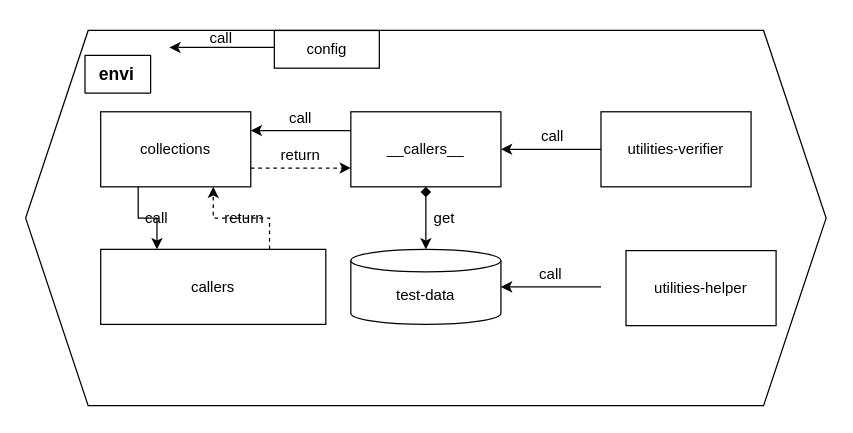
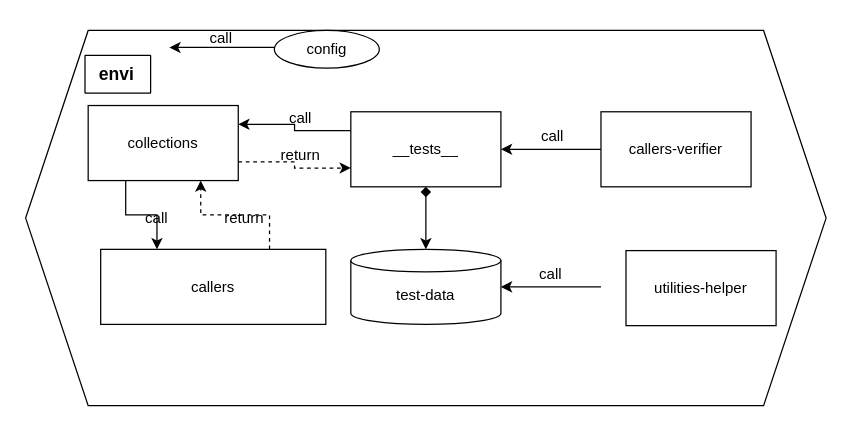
  <mxCell id="0" />
  <mxCell id="1" parent="0" />
  <mxCell id="2" value="" style="group" vertex="1" connectable="0" parent="1"><mxGeometry x="20" y="20.002" width="640" height="303.768" as="geometry" /></mxCell>
  <mxCell id="3" value="test-data" style="shape=cylinder3;whiteSpace=wrap;html=1;boundedLbl=1;backgroundOutline=1;size=9;" parent="2" vertex="1"><mxGeometry x="260" y="178.768" width="120" height="60" as="geometry" /></mxCell>
- <mxCell id="4" value="collections" style="rounded=0;whiteSpace=wrap;html=1;" parent="2" vertex="1"><mxGeometry x="60" y="68.768" width="120" height="60" as="geometry" /></mxCell>
+ <mxCell id="4" value="collections" style="rounded=0;whiteSpace=wrap;html=1;" parent="2" vertex="1"><mxGeometry x="50" y="63.768" width="120" height="60" as="geometry" /></mxCell>
  <mxCell id="5" style="edgeStyle=orthogonalEdgeStyle;rounded=0;orthogonalLoop=1;jettySize=auto;html=1;exitX=0.75;exitY=0;exitDx=0;exitDy=0;entryX=0.75;entryY=1;entryDx=0;entryDy=0;dashed=1;" parent="2" source="6" target="4" edge="1"><mxGeometry relative="1" as="geometry" /></mxCell>
  <mxCell id="6" value="callers" style="rounded=0;whiteSpace=wrap;html=1;" parent="2" vertex="1"><mxGeometry x="60" y="178.768" width="180" height="60" as="geometry" /></mxCell>
  <mxCell id="7" style="edgeStyle=orthogonalEdgeStyle;rounded=0;orthogonalLoop=1;jettySize=auto;html=1;exitX=0.25;exitY=1;exitDx=0;exitDy=0;entryX=0.25;entryY=0;entryDx=0;entryDy=0;" parent="2" source="4" target="6" edge="1"><mxGeometry relative="1" as="geometry" /></mxCell>
  <mxCell id="8" style="edgeStyle=orthogonalEdgeStyle;rounded=0;orthogonalLoop=1;jettySize=auto;html=1;exitX=0;exitY=0.25;exitDx=0;exitDy=0;entryX=1;entryY=0.25;entryDx=0;entryDy=0;" parent="2" source="9" target="4" edge="1"><mxGeometry relative="1" as="geometry" /></mxCell>
- <mxCell id="9" value="__callers__" style="rounded=0;whiteSpace=wrap;html=1;" parent="2" vertex="1"><mxGeometry x="260" y="68.768" width="120" height="60" as="geometry" /></mxCell>
+ <mxCell id="9" value="__tests__" style="rounded=0;whiteSpace=wrap;html=1;" parent="2" vertex="1"><mxGeometry x="260" y="68.768" width="120" height="60" as="geometry" /></mxCell>
  <mxCell id="10" style="edgeStyle=orthogonalEdgeStyle;rounded=0;orthogonalLoop=1;jettySize=auto;html=1;exitX=0.5;exitY=0;exitDx=0;exitDy=0;exitPerimeter=0;entryX=0.5;entryY=1;entryDx=0;entryDy=0;startArrow=classic;startFill=1;endArrow=diamond;" parent="2" source="3" target="9" edge="1"><mxGeometry relative="1" as="geometry" /></mxCell>
  <mxCell id="11" style="edgeStyle=orthogonalEdgeStyle;rounded=0;orthogonalLoop=1;jettySize=auto;html=1;exitX=1;exitY=0.75;exitDx=0;exitDy=0;entryX=0;entryY=0.75;entryDx=0;entryDy=0;dashed=1;" parent="2" source="4" target="9" edge="1"><mxGeometry relative="1" as="geometry" /></mxCell>
  <mxCell id="12" value="call" style="text;html=1;strokeColor=none;fillColor=none;align=center;verticalAlign=middle;whiteSpace=wrap;rounded=0;" parent="2" vertex="1"><mxGeometry x="190" y="58.768" width="60" height="30" as="geometry" /></mxCell>
  <mxCell id="13" value="return" style="text;html=1;strokeColor=none;fillColor=none;align=center;verticalAlign=middle;whiteSpace=wrap;rounded=0;" parent="2" vertex="1"><mxGeometry x="190" y="88.768" width="60" height="30" as="geometry" /></mxCell>
  <mxCell id="14" value="call" style="text;html=1;strokeColor=none;fillColor=none;align=center;verticalAlign=middle;whiteSpace=wrap;rounded=0;" parent="2" vertex="1"><mxGeometry x="70" y="138.768" width="70" height="30" as="geometry" /></mxCell>
  <mxCell id="15" value="return" style="text;html=1;strokeColor=none;fillColor=none;align=center;verticalAlign=middle;whiteSpace=wrap;rounded=0;" parent="2" vertex="1"><mxGeometry x="140" y="138.768" width="70" height="30" as="geometry" /></mxCell>
- <mxCell id="16" value="get" style="text;html=1;strokeColor=none;fillColor=none;align=center;verticalAlign=middle;whiteSpace=wrap;rounded=0;" parent="2" vertex="1"><mxGeometry x="310" y="133.768" width="50" height="40" as="geometry" /></mxCell>
- <mxCell id="17" value="utilities-verifier" style="rounded=0;whiteSpace=wrap;html=1;" parent="2" vertex="1"><mxGeometry x="460" y="68.768" width="120" height="60" as="geometry" /></mxCell>
+ <mxCell id="17" value="callers-verifier" style="rounded=0;whiteSpace=wrap;html=1;" parent="2" vertex="1"><mxGeometry x="460" y="68.768" width="120" height="60" as="geometry" /></mxCell>
  <mxCell id="18" value="" style="group" vertex="1" connectable="0" parent="2"><mxGeometry x="380" y="183.768" width="80" height="30" as="geometry" /></mxCell>
  <mxCell id="19" style="edgeStyle=orthogonalEdgeStyle;rounded=0;orthogonalLoop=1;jettySize=auto;html=1;exitX=0;exitY=0.25;exitDx=0;exitDy=0;entryX=1;entryY=0.25;entryDx=0;entryDy=0;" edge="1" parent="18"><mxGeometry relative="1" as="geometry"><mxPoint x="80" y="25" as="sourcePoint" /><mxPoint y="25" as="targetPoint" /></mxGeometry></mxCell>
  <mxCell id="20" value="call" style="text;html=1;strokeColor=none;fillColor=none;align=center;verticalAlign=middle;whiteSpace=wrap;rounded=0;" vertex="1" parent="18"><mxGeometry x="10" width="60" height="30" as="geometry" /></mxCell>
  <mxCell id="21" value="" style="shape=hexagon;perimeter=hexagonPerimeter2;whiteSpace=wrap;html=1;fixedSize=1;gradientColor=default;fillColor=none;size=50;verticalAlign=top;fontSize=14;labelBackgroundColor=default;fontStyle=1" parent="2" vertex="1"><mxGeometry y="3.768" width="640" height="300" as="geometry" /></mxCell>
  <mxCell id="22" value="envi" style="text;html=1;strokeColor=default;fillColor=none;align=center;verticalAlign=middle;whiteSpace=wrap;rounded=1;fontStyle=1;fontSize=14;glass=0;shadow=0;arcSize=1;" parent="2" vertex="1"><mxGeometry x="47.459" y="23.768" width="52.459" height="30.145" as="geometry" /></mxCell>
- <mxCell id="23" value="config" style="rounded=0;whiteSpace=wrap;html=1;" vertex="1" parent="2"><mxGeometry x="198.852" y="3.768" width="83.934" height="30.145" as="geometry" /></mxCell>
+ <mxCell id="23" value="config" style="ellipse;whiteSpace=wrap;html=1;" vertex="1" parent="2"><mxGeometry x="198.852" y="3.768" width="83.934" height="30.145" as="geometry" /></mxCell>
  <mxCell id="24" value="" style="group" vertex="1" connectable="0" parent="2"><mxGeometry x="114.918" width="83.934" height="20.8" as="geometry" /></mxCell>
  <mxCell id="25" style="edgeStyle=orthogonalEdgeStyle;rounded=0;orthogonalLoop=1;jettySize=auto;html=1;exitX=0;exitY=0.25;exitDx=0;exitDy=0;entryX=1;entryY=0.25;entryDx=0;entryDy=0;" edge="1" parent="24"><mxGeometry relative="1" as="geometry"><mxPoint x="83.934" y="17.333" as="sourcePoint" /><mxPoint y="17.333" as="targetPoint" /></mxGeometry></mxCell>
  <mxCell id="26" value="call" style="text;html=1;strokeColor=none;fillColor=none;align=center;verticalAlign=middle;whiteSpace=wrap;rounded=0;" vertex="1" parent="24"><mxGeometry x="10.492" width="62.951" height="20.8" as="geometry" /></mxCell>
  <mxCell id="27" value="utilities-helper" style="rounded=0;whiteSpace=wrap;html=1;" vertex="1" parent="2"><mxGeometry x="480" y="179.768" width="120" height="60" as="geometry" /></mxCell>
  <mxCell id="28" value="" style="group" vertex="1" connectable="0" parent="2"><mxGeometry x="379.997" y="73.768" width="83.934" height="30" as="geometry" /></mxCell>
  <mxCell id="29" style="edgeStyle=orthogonalEdgeStyle;rounded=0;orthogonalLoop=1;jettySize=auto;html=1;entryX=1;entryY=0.25;entryDx=0;entryDy=0;" parent="28" edge="1"><mxGeometry relative="1" as="geometry"><mxPoint x="80.003" y="25" as="sourcePoint" /><mxPoint y="25" as="targetPoint" /></mxGeometry></mxCell>
  <mxCell id="30" value="call" style="text;html=1;strokeColor=none;fillColor=none;align=center;verticalAlign=middle;whiteSpace=wrap;rounded=0;" parent="28" vertex="1"><mxGeometry x="10.492" width="62.951" height="30" as="geometry" /></mxCell>
